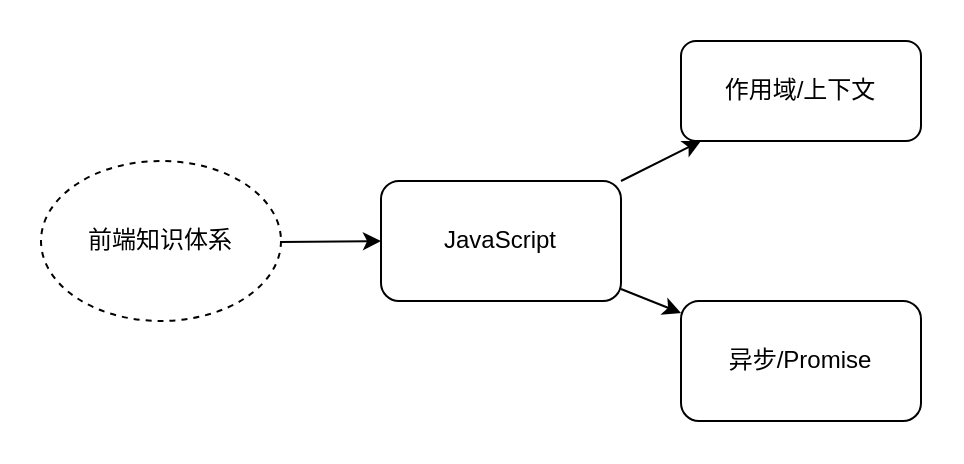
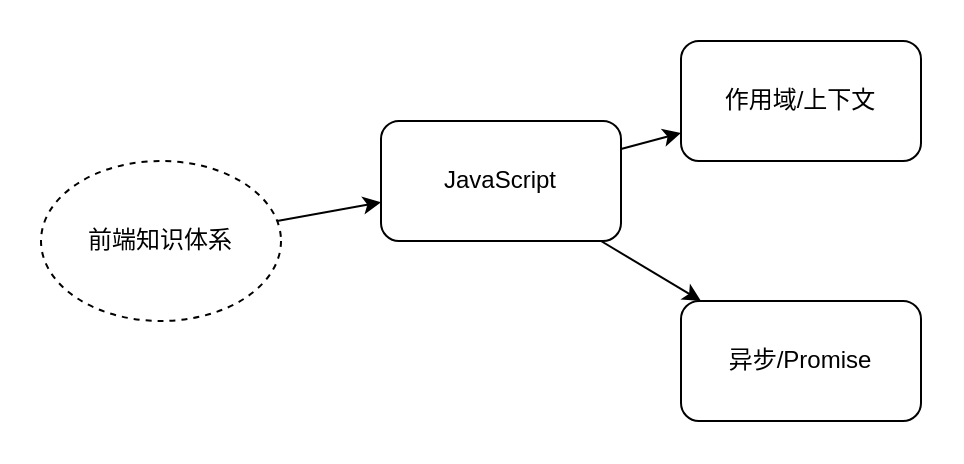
  <mxCell id="0" />
  <mxCell id="1" parent="0" />
  <mxCell id="2" value="" style="rounded=0;orthogonalLoop=1;jettySize=auto;html=1;" parent="1" source="3" target="6" edge="1"><mxGeometry relative="1" as="geometry" /></mxCell>
  <mxCell id="3" value="前端知识体系" style="ellipse;whiteSpace=wrap;html=1;dashed=1;" parent="1" vertex="1"><mxGeometry x="20" y="80" width="120" height="80" as="geometry" /></mxCell>
  <mxCell id="4" value="" style="rounded=0;orthogonalLoop=1;jettySize=auto;html=1;" parent="1" source="6" target="7" edge="1"><mxGeometry relative="1" as="geometry" /></mxCell>
  <mxCell id="5" value="" style="rounded=0;orthogonalLoop=1;jettySize=auto;html=1;" parent="1" source="6" target="8" edge="1"><mxGeometry relative="1" as="geometry" /></mxCell>
- <mxCell id="6" value="JavaScript" style="whiteSpace=wrap;html=1;rounded=1;" parent="1" vertex="1"><mxGeometry x="190" y="90" width="120" height="60" as="geometry" /></mxCell>
- <mxCell id="7" value="作用域/上下文" style="whiteSpace=wrap;html=1;rounded=1;" parent="1" vertex="1"><mxGeometry x="340" y="20" width="120" height="50" as="geometry" /></mxCell>
+ <mxCell id="6" value="JavaScript" style="whiteSpace=wrap;html=1;rounded=1;" parent="1" vertex="1"><mxGeometry x="190" y="60" width="120" height="60" as="geometry" /></mxCell>
+ <mxCell id="7" value="作用域/上下文" style="whiteSpace=wrap;html=1;rounded=1;" parent="1" vertex="1"><mxGeometry x="340" y="20" width="120" height="60" as="geometry" /></mxCell>
  <mxCell id="8" value="异步/Promise" style="whiteSpace=wrap;html=1;rounded=1;" parent="1" vertex="1"><mxGeometry x="340" y="150" width="120" height="60" as="geometry" /></mxCell>
